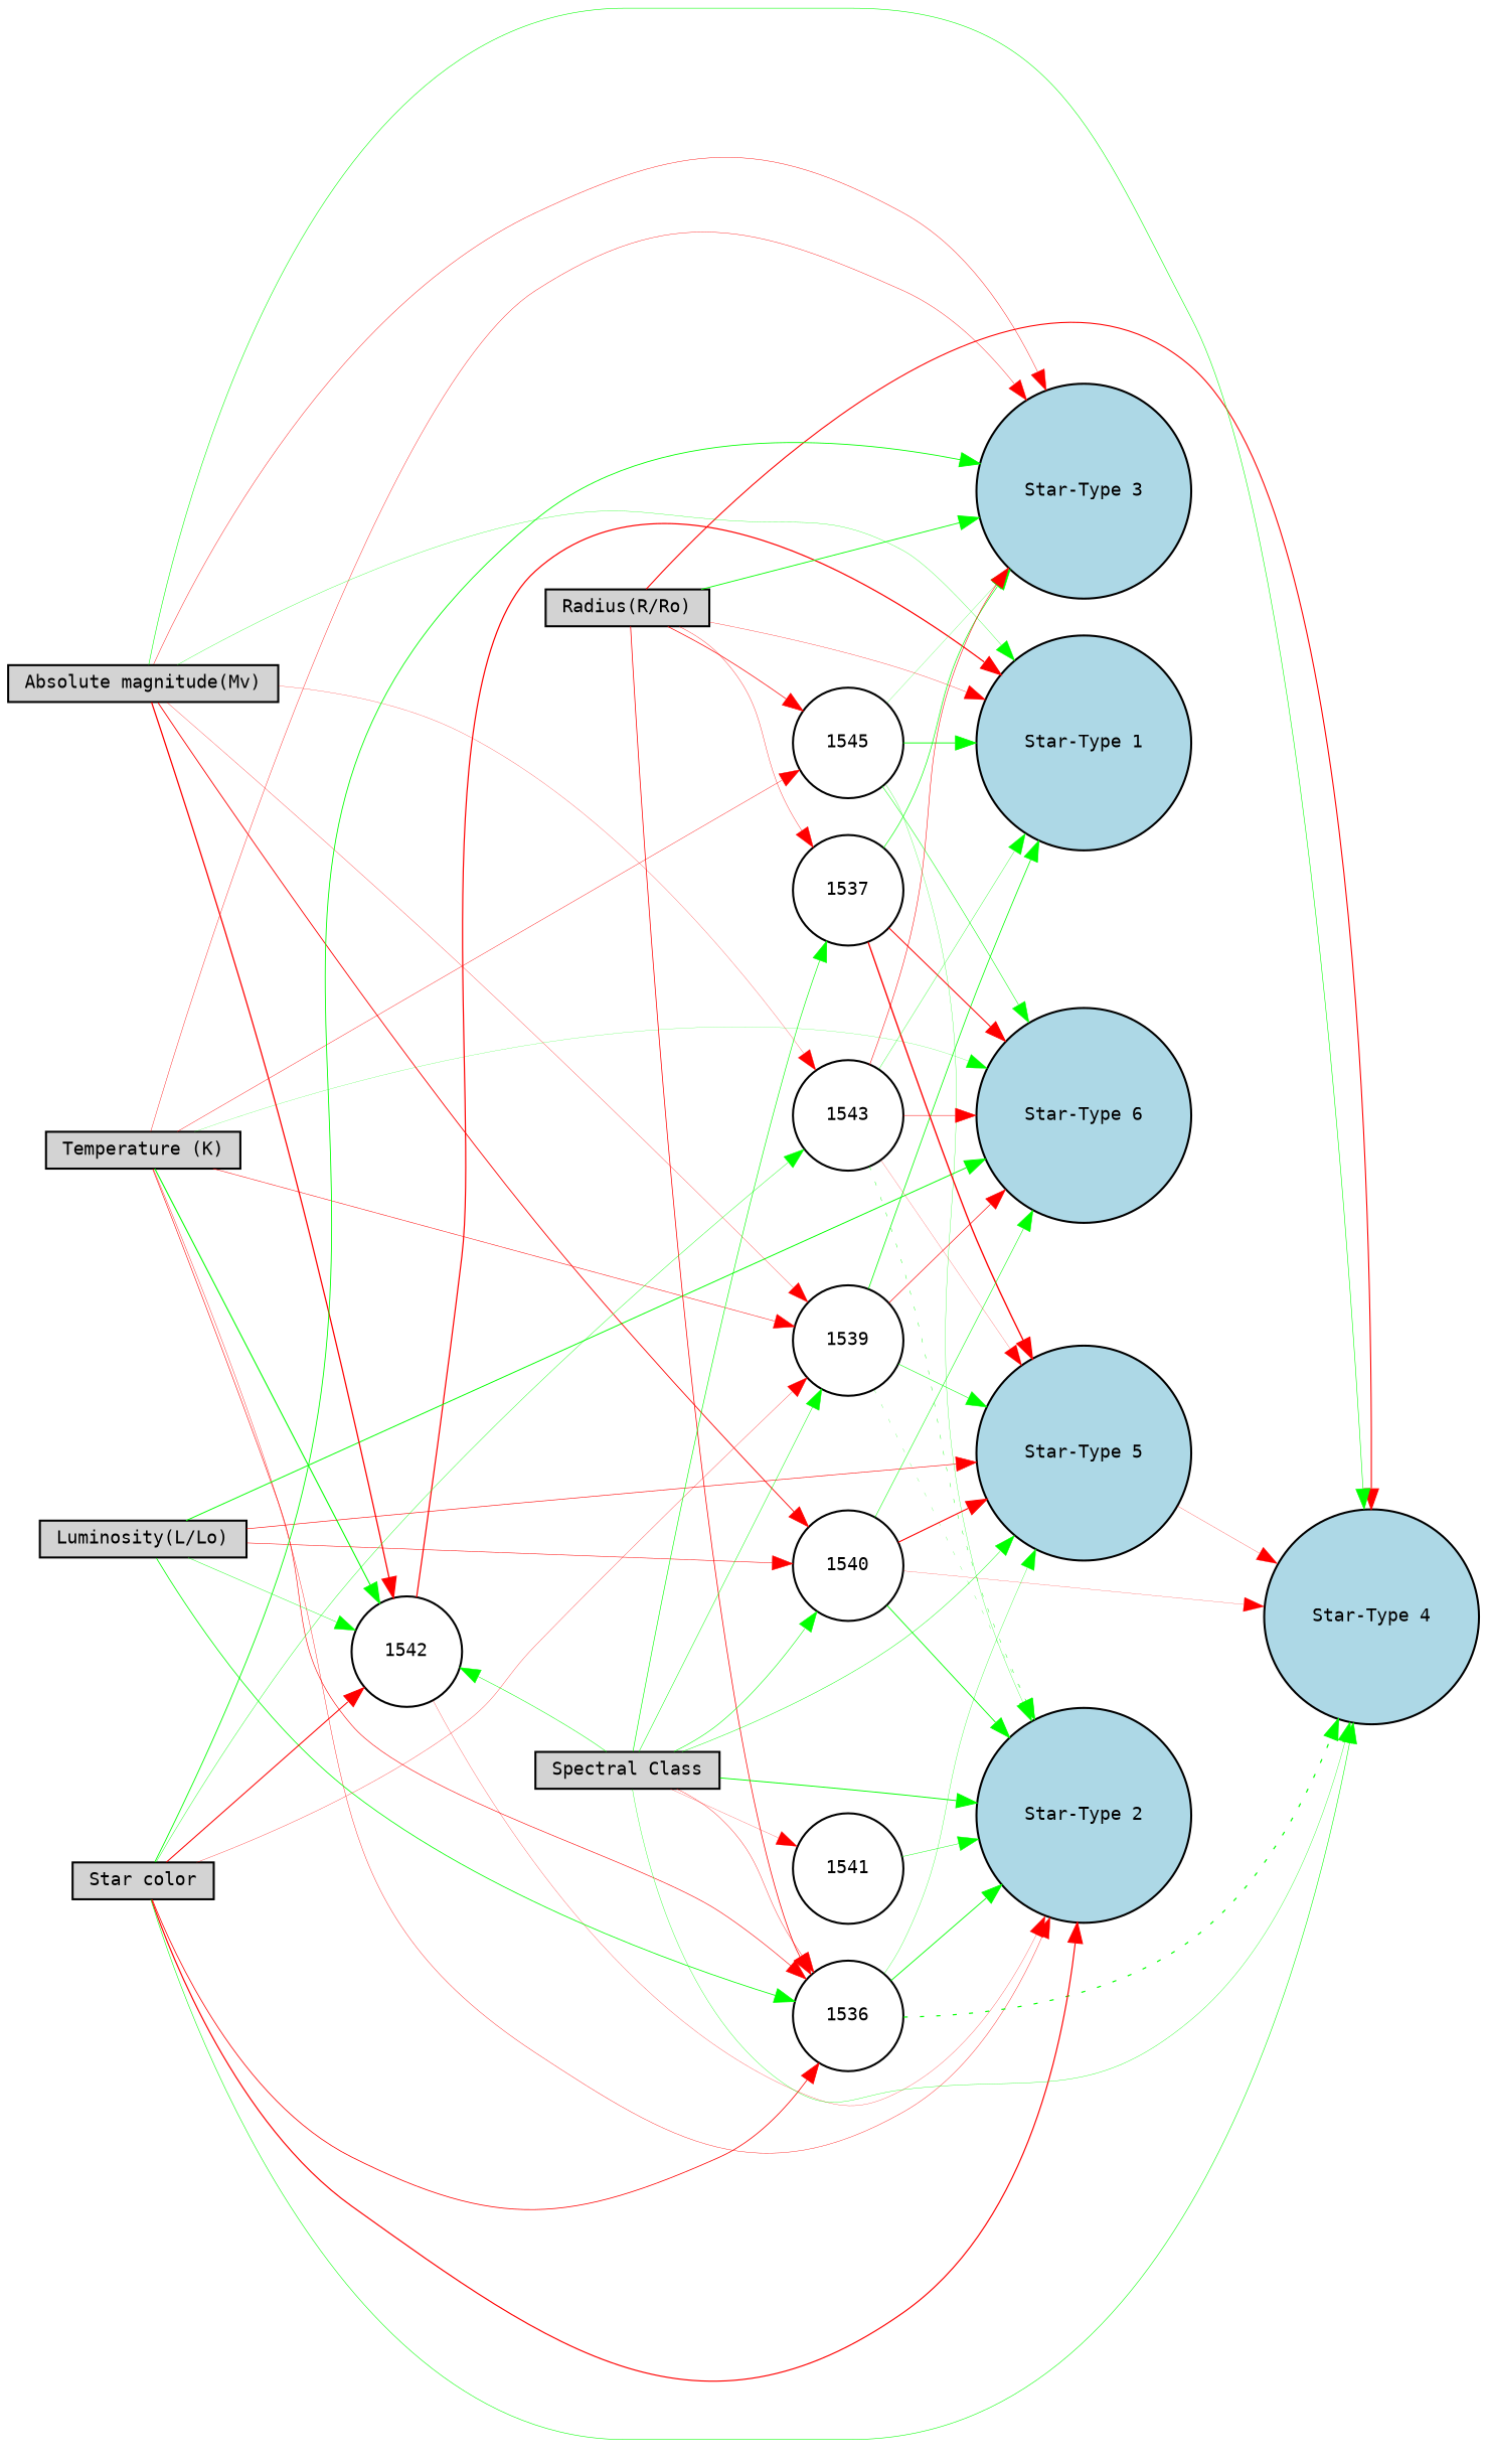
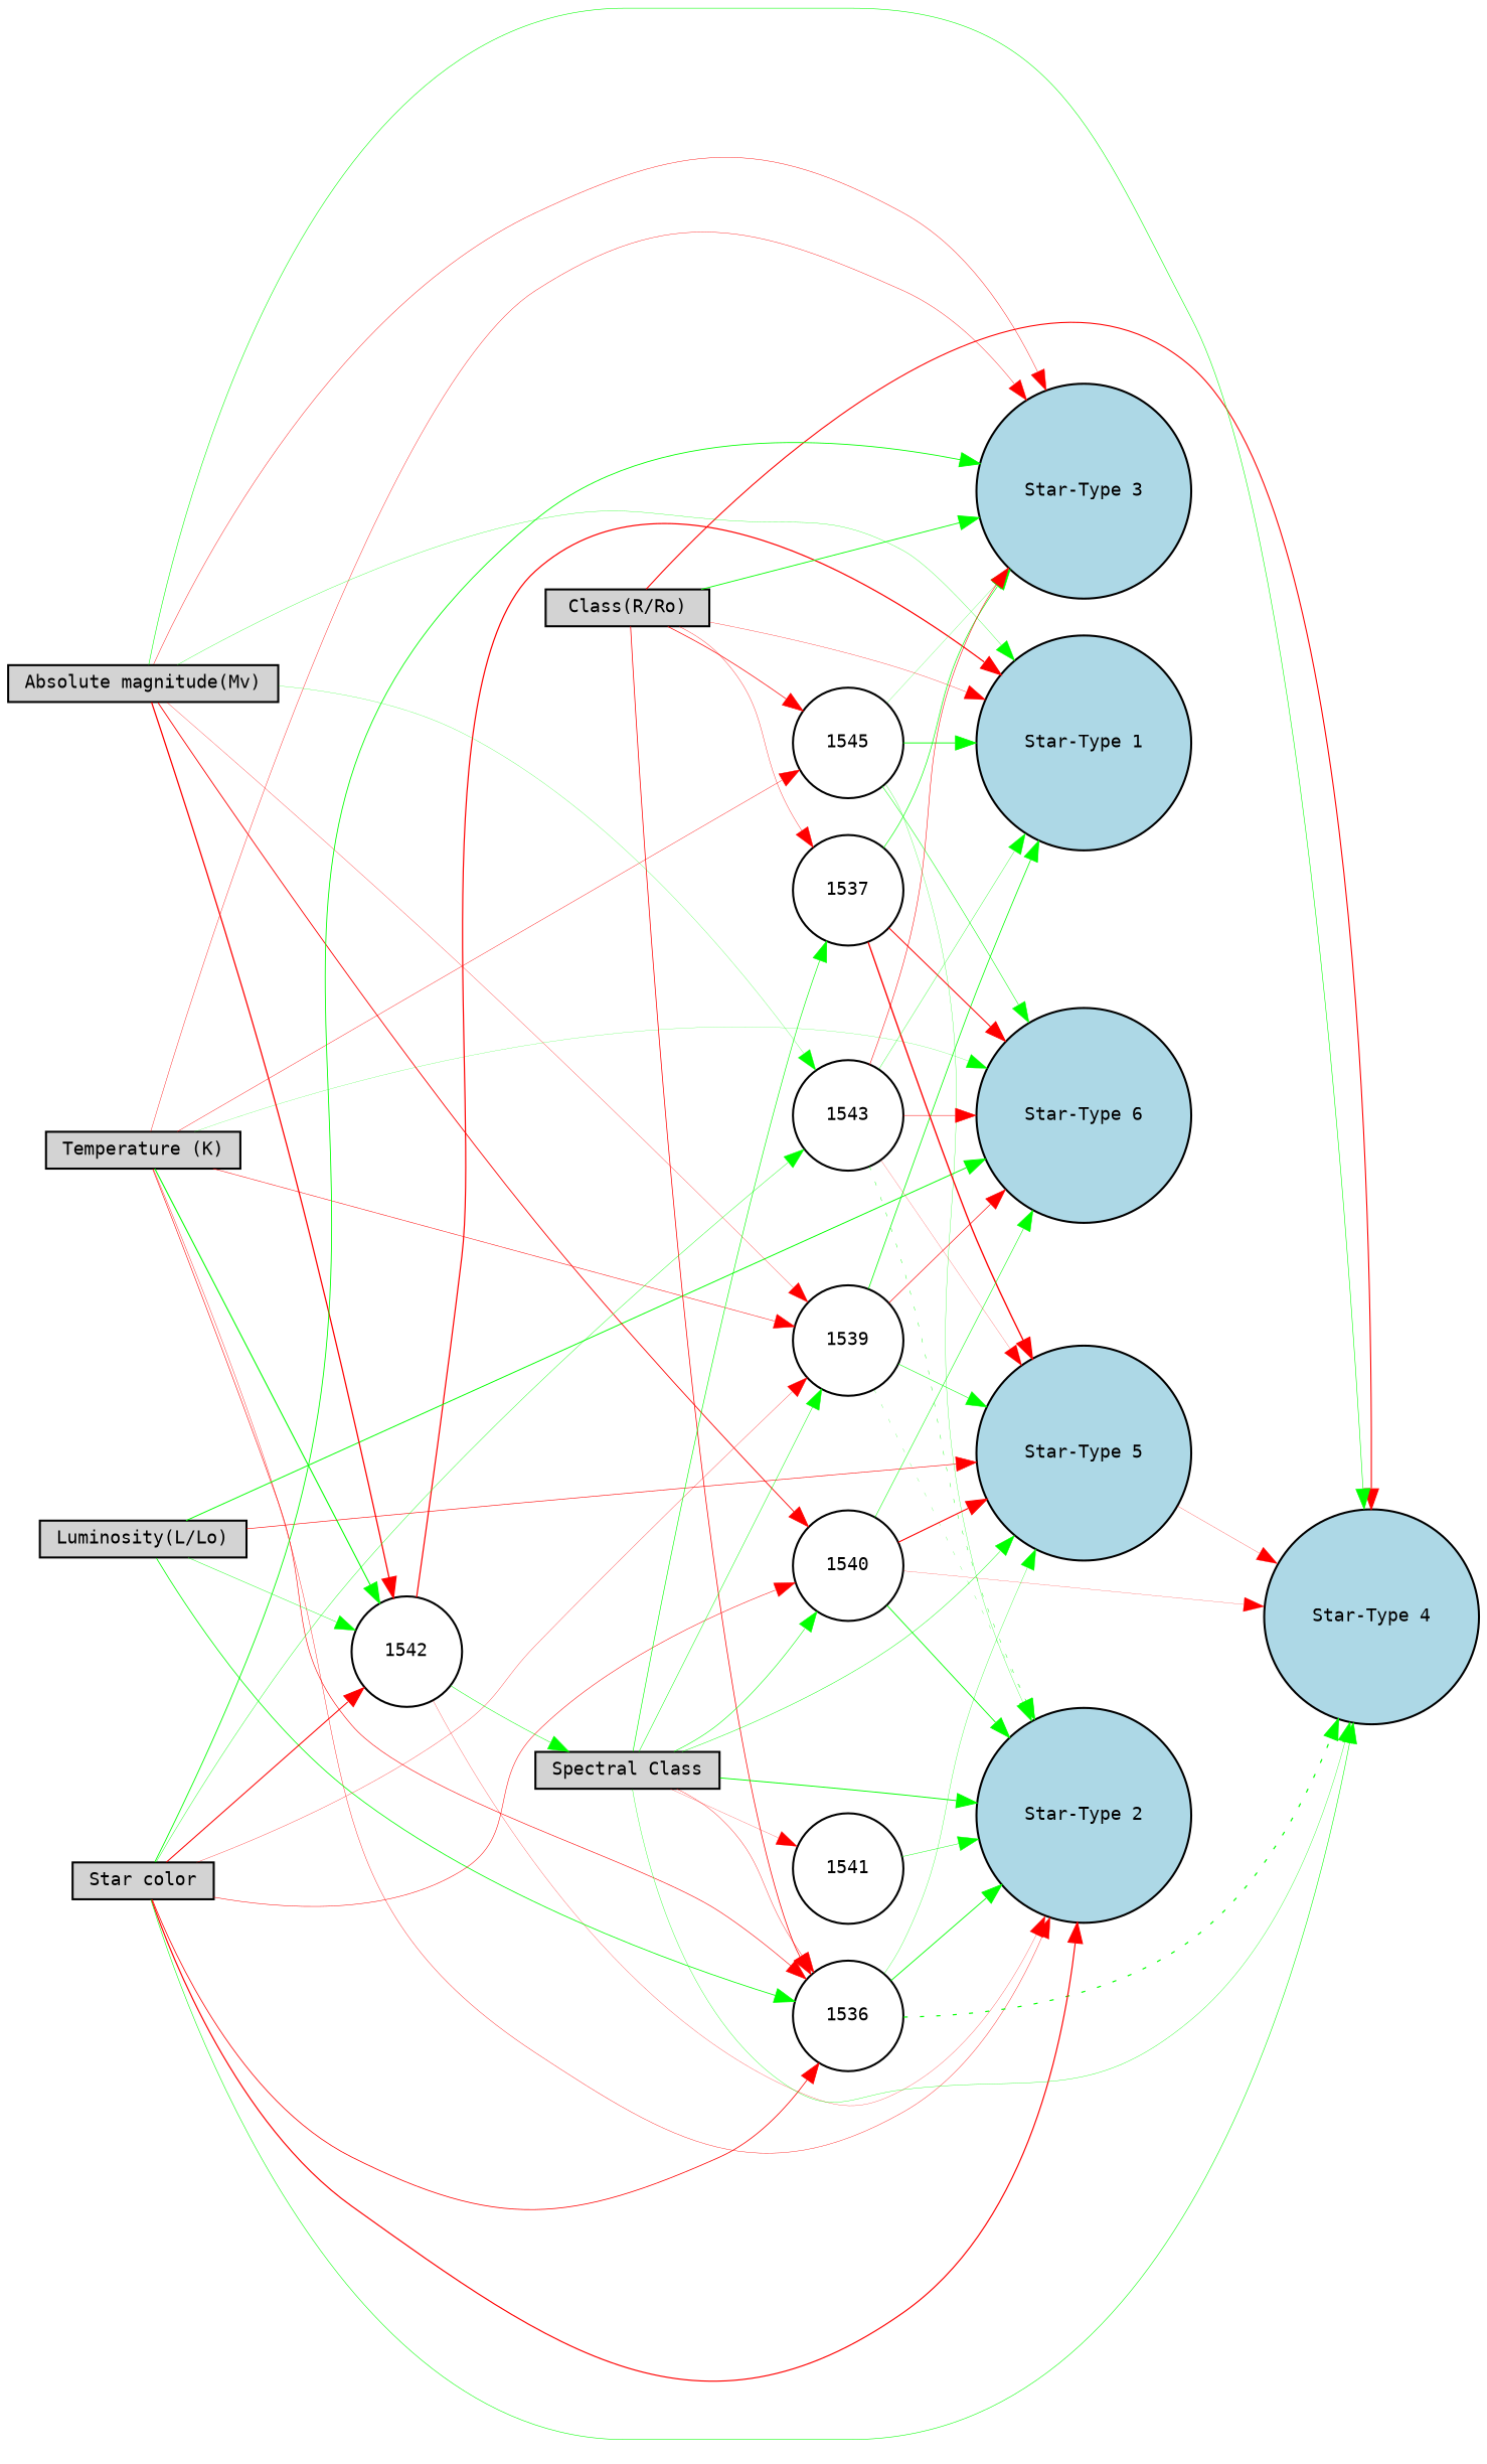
  digraph {
    fontname="DejaVu Sans Mono"
    rankdir=LR
    node [fillcolor=white fontname="DejaVu Sans Mono" fontsize=9 shape=circle style=filled]
    edge [color=green fontname="DejaVu Sans Mono" style=solid]
    "Temperature (K)" [fillcolor=lightgray height=0.2 shape=box width=0.2]
    "Star-Type 2" [fillcolor=lightblue height=0.2 width=0.2]
    "Star-Type 3" [fillcolor=lightblue height=0.2 width=0.2]
    "Star-Type 6" [fillcolor=lightblue height=0.2 width=0.2]
    1542 [height=0.2 width=0.2]
    1545 [height=0.2 width=0.2]
    1539 [height=0.2 width=0.2]
    1536 [height=0.2 width=0.2]
    "Star-Type 1" [fillcolor=lightblue height=0.2 width=0.2]
    "Star-Type 5" [fillcolor=lightblue height=0.2 width=0.2]
    "Star-Type 4" [fillcolor=lightblue height=0.2 width=0.2]
    "Luminosity(L/Lo)" [fillcolor=lightgray height=0.2 shape=box width=0.2]
-   "Radius(R/Ro)" [fillcolor=lightgray height=0.2 shape=box width=0.2]
+   "Radius(R/Ro)" [fillcolor=lightgray height=0.2 shape=box width=0.2 label="Class(R/Ro)"]
    1537 [height=0.2 width=0.2]
    "Absolute magnitude(Mv)" [fillcolor=lightgray height=0.2 shape=box width=0.2]
    1540 [height=0.2 width=0.2]
    1543 [height=0.2 width=0.2]
    "Star color" [fillcolor=lightgray height=0.2 shape=box width=0.2]
    "Spectral Class" [fillcolor=lightgray height=0.2 shape=box width=0.2]
    1541 [height=0.2 width=0.2]
    "Temperature (K)" -> "Star-Type 2" [color=red penwidth=0.18274447903134683]
    "Temperature (K)" -> "Star-Type 3" [color=red penwidth=0.19017175845556727]
    "Temperature (K)" -> "Star-Type 6" [penwidth=0.10175364193768095]
    "Temperature (K)" -> 1542 [penwidth=0.5047144676575536]
    "Temperature (K)" -> 1545 [color=red penwidth=0.19033947519408517]
    "Temperature (K)" -> 1539 [color=red penwidth=0.24034157906977444]
    "Temperature (K)" -> 1536 [color=red penwidth=0.27948342534901716]
    1542 -> "Star-Type 2" [color=red penwidth=0.12780124775397594]
    1542 -> "Star-Type 1" [color=red penwidth=0.5794959457300003]
    1545 -> "Star-Type 2" [penwidth=0.1370605689269488]
    1545 -> "Star-Type 3" [penwidth=0.11129052340295129]
    1545 -> "Star-Type 6" [penwidth=0.2496745005247167]
    1545 -> "Star-Type 1" [penwidth=0.3990891713152829]
    1539 -> "Star-Type 2" [penwidth=0.11231295263571775 style=dotted]
    1539 -> "Star-Type 6" [color=red penwidth=0.31102195552149614]
    1539 -> "Star-Type 1" [penwidth=0.37117251332224577]
    1539 -> "Star-Type 5" [penwidth=0.2527236217357497]
    1536 -> "Star-Type 2" [penwidth=0.4145291151724968]
    1536 -> "Star-Type 5" [penwidth=0.1512087215386876]
    1536 -> "Star-Type 4" [penwidth=0.5723406369097777 style=dotted]
    "Star-Type 5" -> "Star-Type 4" [color=red penwidth=0.12592083610722007]
    "Luminosity(L/Lo)" -> "Star-Type 6" [penwidth=0.45472183030183533]
    "Luminosity(L/Lo)" -> 1542 [penwidth=0.19805179228524833]
    "Luminosity(L/Lo)" -> 1536 [penwidth=0.375481045906745]
    "Luminosity(L/Lo)" -> "Star-Type 5" [color=red penwidth=0.2864749892512317]
    "Radius(R/Ro)" -> "Star-Type 3" [penwidth=0.42269814647148607]
    "Radius(R/Ro)" -> 1545 [color=red penwidth=0.33882482624920934]
    "Radius(R/Ro)" -> 1536 [color=red penwidth=0.35666756729075055]
    "Radius(R/Ro)" -> "Star-Type 1" [color=red penwidth=0.15144293416171273]
    "Radius(R/Ro)" -> "Star-Type 4" [color=red penwidth=0.5162406283930138]
    "Radius(R/Ro)" -> 1537 [color=red penwidth=0.16917014286444304]
    1537 -> "Star-Type 3" [penwidth=0.3134377919939575]
    1537 -> "Star-Type 6" [color=red penwidth=0.48058706493889525]
    1537 -> "Star-Type 5" [color=red penwidth=0.6459410047430539]
    "Absolute magnitude(Mv)" -> "Star-Type 3" [color=red penwidth=0.2032328564926591]
    "Absolute magnitude(Mv)" -> 1542 [color=red penwidth=0.6022879770571278]
    "Absolute magnitude(Mv)" -> 1539 [color=red penwidth=0.14285473835176077]
    "Absolute magnitude(Mv)" -> "Star-Type 1" [penwidth=0.15055467684413773]
    "Absolute magnitude(Mv)" -> "Star-Type 4" [penwidth=0.2660129689510414]
    "Absolute magnitude(Mv)" -> 1540 [color=red penwidth=0.41797292202044445]
-   "Absolute magnitude(Mv)" -> 1543 [color=red penwidth=0.11833258775832375]
+   "Absolute magnitude(Mv)" -> 1543 [penwidth=0.11833258775832375]
    1540 -> "Star-Type 2" [penwidth=0.4180082692151964]
    1540 -> "Star-Type 6" [penwidth=0.2591230330130614]
    1540 -> "Star-Type 5" [color=red penwidth=0.5273359311851118]
    1540 -> "Star-Type 4" [color=red penwidth=0.10019512558546223]
    1543 -> "Star-Type 2" [penwidth=0.19882565644191386 style=dotted]
    1543 -> "Star-Type 3" [color=red penwidth=0.25715085792629044]
    1543 -> "Star-Type 6" [color=red penwidth=0.2465007341844616]
    1543 -> "Star-Type 1" [penwidth=0.16609467909412706]
    1543 -> "Star-Type 5" [color=red penwidth=0.10171541209336132]
    "Star color" -> "Star-Type 2" [color=red penwidth=0.5572620129248527]
    "Star color" -> "Star-Type 3" [penwidth=0.41258466350648904]
    "Star color" -> 1542 [color=red penwidth=0.4955128850909005]
    "Star color" -> 1539 [color=red penwidth=0.14967614865954987]
    "Star color" -> 1536 [color=red penwidth=0.3776128032537477]
    "Star color" -> "Star-Type 4" [penwidth=0.26622559833345916]
-   "Luminosity(L/Lo)" -> 1540 [color=red penwidth=0.2439769362628678]
+   "Star color" -> 1540 [color=red penwidth=0.2439769362628678]
    "Star color" -> 1543 [penwidth=0.1945300374927174]
    "Spectral Class" -> "Star-Type 2" [penwidth=0.4526211727276539]
-   "Spectral Class" -> 1542 [penwidth=0.23441399375852398]
+   1542 -> "Spectral Class" [penwidth=0.23441399375852398]
    "Spectral Class" -> 1539 [penwidth=0.2342587541233151]
    "Spectral Class" -> 1536 [color=red penwidth=0.18081976967966423]
    "Spectral Class" -> "Star-Type 5" [penwidth=0.21630893768456066]
    "Spectral Class" -> "Star-Type 4" [penwidth=0.16999267124099016]
    "Spectral Class" -> 1537 [penwidth=0.2989399506512147]
    "Spectral Class" -> 1540 [penwidth=0.2648224232770803]
    "Spectral Class" -> 1541 [color=red penwidth=0.11337396694581105]
    1541 -> "Star-Type 2" [penwidth=0.2108742116611764]
  }
